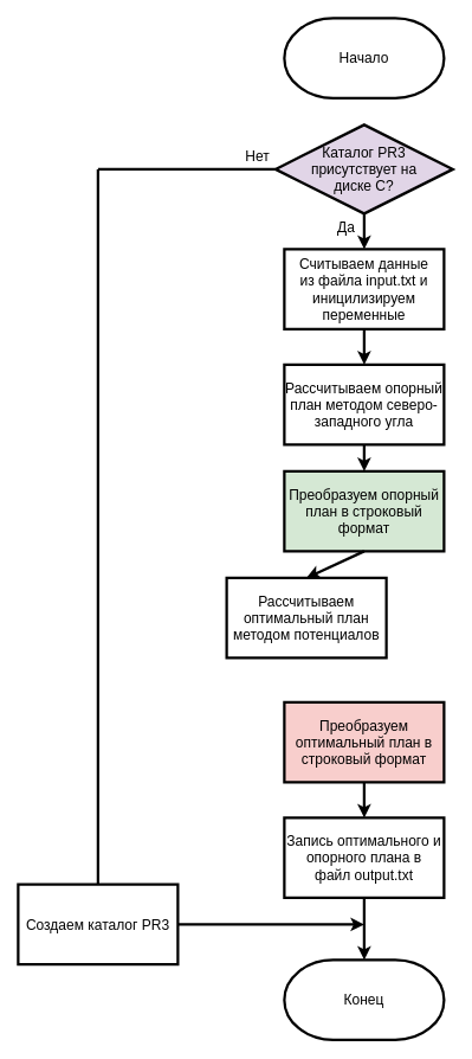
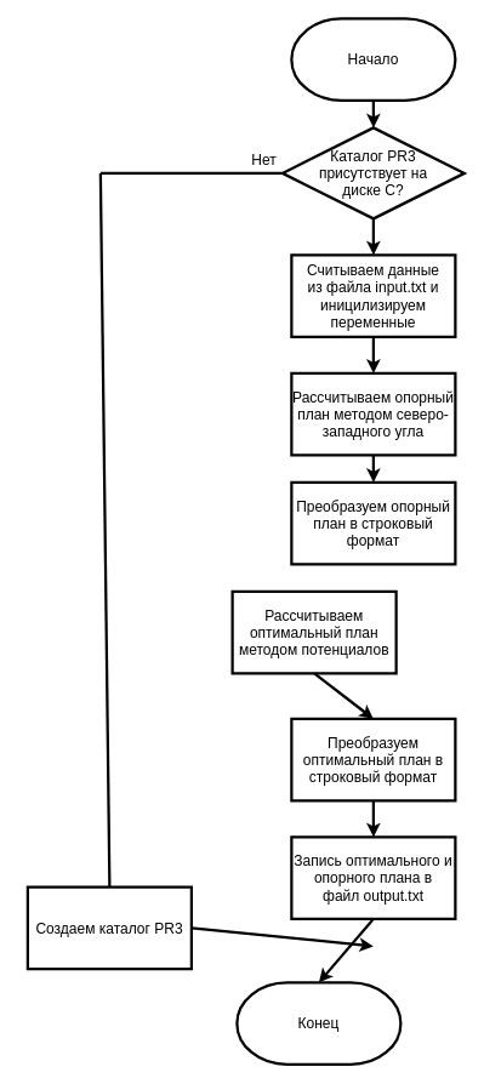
  <mxCell id="0" />
  <mxCell id="1" parent="0" />
  <mxCell id="2" value="Начало" style="strokeWidth=3;html=1;shape=mxgraph.flowchart.terminator;whiteSpace=wrap;fontSize=16;" parent="1" vertex="1"><mxGeometry x="320" y="20" width="180" height="90" as="geometry" /></mxCell>
- <mxCell id="3" value="Конец" style="strokeWidth=3;html=1;shape=mxgraph.flowchart.terminator;whiteSpace=wrap;fontSize=16;" parent="1" vertex="1"><mxGeometry x="320" y="1080" width="180" height="90" as="geometry" /></mxCell>
+ <mxCell id="3" value="Конец" style="strokeWidth=3;html=1;shape=mxgraph.flowchart.terminator;whiteSpace=wrap;fontSize=16;" parent="1" vertex="1"><mxGeometry x="260" y="1080" width="180" height="90" as="geometry" /></mxCell>
+ <mxCell id="4" value="" style="endArrow=classic;html=1;rounded=0;exitX=0.5;exitY=1;exitDx=0;exitDy=0;exitPerimeter=0;fontSize=13;strokeWidth=3;entryX=0.5;entryY=0;entryDx=0;entryDy=0;" parent="1" source="2" target="6" edge="1"><mxGeometry width="50" height="50" relative="1" as="geometry"><mxPoint x="530" y="170" as="sourcePoint" /><mxPoint x="410" y="170" as="targetPoint" /></mxGeometry></mxCell>
  <mxCell id="5" value="Запись оптимального и опорного плана в &lt;br&gt;файл output.txt" style="rounded=0;whiteSpace=wrap;html=1;strokeWidth=3;fontSize=16;" vertex="1" parent="1"><mxGeometry x="320" y="920" width="180" height="90" as="geometry" /></mxCell>
- <mxCell id="6" value="Каталог PR3 &lt;br&gt;присутствует на &lt;br&gt;диске C?" style="rhombus;whiteSpace=wrap;html=1;strokeWidth=3;fontSize=16;fillColor=#e1d5e7;" vertex="1" parent="1"><mxGeometry x="310" y="140" width="200" height="100" as="geometry" /></mxCell>
+ <mxCell id="6" value="Каталог PR3 &lt;br&gt;присутствует на &lt;br&gt;диске C?" style="rhombus;whiteSpace=wrap;html=1;strokeWidth=3;fontSize=16;" vertex="1" parent="1"><mxGeometry x="310" y="140" width="200" height="100" as="geometry" /></mxCell>
  <mxCell id="7" value="" style="endArrow=classic;html=1;rounded=0;fontSize=13;strokeWidth=3;exitX=0.5;exitY=1;exitDx=0;exitDy=0;entryX=0.5;entryY=0;entryDx=0;entryDy=0;entryPerimeter=0;" edge="1" parent="1" source="5" target="3"><mxGeometry width="50" height="50" relative="1" as="geometry"><mxPoint x="450" y="550" as="sourcePoint" /><mxPoint x="570" y="770" as="targetPoint" /></mxGeometry></mxCell>
- <mxCell id="8" value="&lt;span style=&quot;font-size: 16px;&quot;&gt;Да&lt;/span&gt;" style="text;html=1;strokeColor=none;fillColor=none;align=center;verticalAlign=middle;whiteSpace=wrap;rounded=0;" vertex="1" parent="1"><mxGeometry x="360" y="240" width="60" height="30" as="geometry" /></mxCell>
  <mxCell id="9" value="" style="endArrow=classic;html=1;rounded=0;exitX=0.5;exitY=1;exitDx=0;exitDy=0;fontSize=13;strokeWidth=3;entryX=0.5;entryY=0;entryDx=0;entryDy=0;" edge="1" parent="1" source="6" target="12"><mxGeometry width="50" height="50" relative="1" as="geometry"><mxPoint x="420" y="120" as="sourcePoint" /><mxPoint x="430" y="310" as="targetPoint" /></mxGeometry></mxCell>
  <mxCell id="10" value="" style="endArrow=none;html=1;rounded=0;fontSize=12;strokeWidth=3;entryX=0;entryY=0.5;entryDx=0;entryDy=0;" edge="1" parent="1" target="6"><mxGeometry width="50" height="50" relative="1" as="geometry"><mxPoint x="110" y="190" as="sourcePoint" /><mxPoint x="110" y="340" as="targetPoint" /></mxGeometry></mxCell>
  <mxCell id="11" value="&lt;span style=&quot;font-size: 16px;&quot;&gt;Нет&lt;/span&gt;" style="text;html=1;strokeColor=none;fillColor=none;align=center;verticalAlign=middle;whiteSpace=wrap;rounded=0;" vertex="1" parent="1"><mxGeometry x="260" y="160" width="60" height="30" as="geometry" /></mxCell>
  <mxCell id="12" value="Считываем данные &lt;br&gt;из файла input.txt и иницилизируем переменные" style="rounded=0;whiteSpace=wrap;html=1;strokeWidth=3;fontSize=16;" vertex="1" parent="1"><mxGeometry x="320" y="280" width="180" height="90" as="geometry" /></mxCell>
- <mxCell id="13" value="Создаем каталог PR3" style="rounded=0;whiteSpace=wrap;html=1;strokeWidth=3;fontSize=16;" vertex="1" parent="1"><mxGeometry x="20" y="995" width="180" height="90" as="geometry" /></mxCell>
+ <mxCell id="13" value="Создаем каталог PR3" style="rounded=0;whiteSpace=wrap;html=1;strokeWidth=3;fontSize=16;" vertex="1" parent="1"><mxGeometry x="30" y="975" width="180" height="90" as="geometry" /></mxCell>
  <mxCell id="14" value="" style="endArrow=classic;html=1;rounded=0;fontSize=13;strokeWidth=3;exitX=1;exitY=0.5;exitDx=0;exitDy=0;" edge="1" parent="1" source="13"><mxGeometry width="50" height="50" relative="1" as="geometry"><mxPoint x="420" y="1020" as="sourcePoint" /><mxPoint x="410" y="1040" as="targetPoint" /></mxGeometry></mxCell>
  <mxCell id="15" value="" style="endArrow=none;html=1;rounded=0;fontSize=12;strokeWidth=3;entryX=0.5;entryY=0;entryDx=0;entryDy=0;" edge="1" parent="1" target="13"><mxGeometry width="50" height="50" relative="1" as="geometry"><mxPoint x="110" y="190" as="sourcePoint" /><mxPoint x="320" y="230" as="targetPoint" /></mxGeometry></mxCell>
  <mxCell id="16" value="" style="endArrow=classic;html=1;rounded=0;strokeWidth=3;fontSize=12;exitX=0.5;exitY=1;exitDx=0;exitDy=0;entryX=0.5;entryY=0;entryDx=0;entryDy=0;" edge="1" parent="1" source="12" target="17"><mxGeometry width="50" height="50" relative="1" as="geometry"><mxPoint x="390" y="480" as="sourcePoint" /><mxPoint x="450" y="450" as="targetPoint" /></mxGeometry></mxCell>
  <mxCell id="17" value="Рассчитываем опорный план методом северо-западного угла" style="rounded=0;whiteSpace=wrap;html=1;strokeWidth=3;fontSize=16;" vertex="1" parent="1"><mxGeometry x="320" y="410" width="180" height="90" as="geometry" /></mxCell>
  <mxCell id="18" value="" style="endArrow=classic;html=1;rounded=0;strokeWidth=3;fontSize=12;exitX=0.5;exitY=1;exitDx=0;exitDy=0;entryX=0.5;entryY=0;entryDx=0;entryDy=0;" edge="1" parent="1" source="17" target="20"><mxGeometry width="50" height="50" relative="1" as="geometry"><mxPoint x="710" y="550" as="sourcePoint" /><mxPoint x="410" y="600" as="targetPoint" /></mxGeometry></mxCell>
  <mxCell id="19" value="Рассчитываем оптимальный план методом потенциалов" style="rounded=0;whiteSpace=wrap;html=1;strokeWidth=3;fontSize=16;" vertex="1" parent="1"><mxGeometry x="255" y="650" width="180" height="90" as="geometry" /></mxCell>
- <mxCell id="20" value="Преобразуем опорный план в строковый формат" style="rounded=0;whiteSpace=wrap;html=1;strokeWidth=3;fontSize=16;fillColor=#d5e8d4;" vertex="1" parent="1"><mxGeometry x="320" y="530" width="180" height="90" as="geometry" /></mxCell>
- <mxCell id="21" value="" style="endArrow=classic;html=1;rounded=0;strokeWidth=3;fontSize=12;exitX=0.5;exitY=1;exitDx=0;exitDy=0;entryX=0.5;entryY=0;entryDx=0;entryDy=0;" edge="1" parent="1" source="20" target="19"><mxGeometry width="50" height="50" relative="1" as="geometry"><mxPoint x="440" y="750" as="sourcePoint" /><mxPoint x="490" y="700" as="targetPoint" /></mxGeometry></mxCell>
- <mxCell id="22" value="Преобразуем оптимальный план в строковый формат" style="rounded=0;whiteSpace=wrap;html=1;strokeWidth=3;fontSize=16;fillColor=#f8cecc;" vertex="1" parent="1"><mxGeometry x="320" y="790" width="180" height="90" as="geometry" /></mxCell>
+ <mxCell id="20" value="Преобразуем опорный план в строковый формат" style="rounded=0;whiteSpace=wrap;html=1;strokeWidth=3;fontSize=16;" vertex="1" parent="1"><mxGeometry x="320" y="530" width="180" height="90" as="geometry" /></mxCell>
+ <mxCell id="22" value="Преобразуем оптимальный план в строковый формат" style="rounded=0;whiteSpace=wrap;html=1;strokeWidth=3;fontSize=16;" vertex="1" parent="1"><mxGeometry x="320" y="790" width="180" height="90" as="geometry" /></mxCell>
+ <mxCell id="23" value="" style="endArrow=classic;html=1;rounded=0;strokeWidth=3;fontSize=12;exitX=0.5;exitY=1;exitDx=0;exitDy=0;entryX=0.5;entryY=0;entryDx=0;entryDy=0;" edge="1" parent="1" source="19" target="22"><mxGeometry width="50" height="50" relative="1" as="geometry"><mxPoint x="560" y="740" as="sourcePoint" /><mxPoint x="610" y="690" as="targetPoint" /></mxGeometry></mxCell>
  <mxCell id="24" value="" style="endArrow=classic;html=1;rounded=0;strokeWidth=3;fontSize=12;exitX=0.5;exitY=1;exitDx=0;exitDy=0;entryX=0.5;entryY=0;entryDx=0;entryDy=0;" edge="1" parent="1" source="22" target="5"><mxGeometry width="50" height="50" relative="1" as="geometry"><mxPoint x="550" y="850" as="sourcePoint" /><mxPoint x="600" y="800" as="targetPoint" /></mxGeometry></mxCell>
